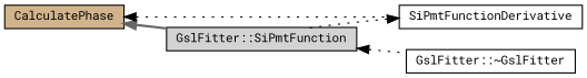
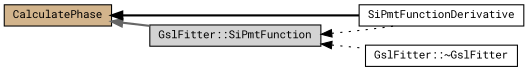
  digraph {
    fontname="Roboto Mono"
    rankdir=LR
    node [color=black fillcolor=white fontname="Roboto Mono" fontsize=10 shape=record style=filled]
    edge [color=black dir=back fontname="Roboto Mono" fontsize=10 labelfontname=Helvetica labelfontsize=10 style=bold]
    n1 [fillcolor=tan fontcolor=black height=0.2 label=CalculatePhase width=0.4]
    n2 [fillcolor=lightgrey height=0.2 label="GslFitter::SiPmtFunction" width=0.4]
    n3 [height=0.2 label=SiPmtFunctionDerivative width=0.4]
    n4 [height=0.2 label="GslFitter::~GslFitter" width=0.4]
    n1 -> n2 [color=gray40]
-   n1 -> n3 [style=dotted]
+   n1 -> n3
    n2 -> n4 [style=dotted]
-   n3 -> n2 [style=dotted]
+   n2 -> n3 [style=dotted]
  }
